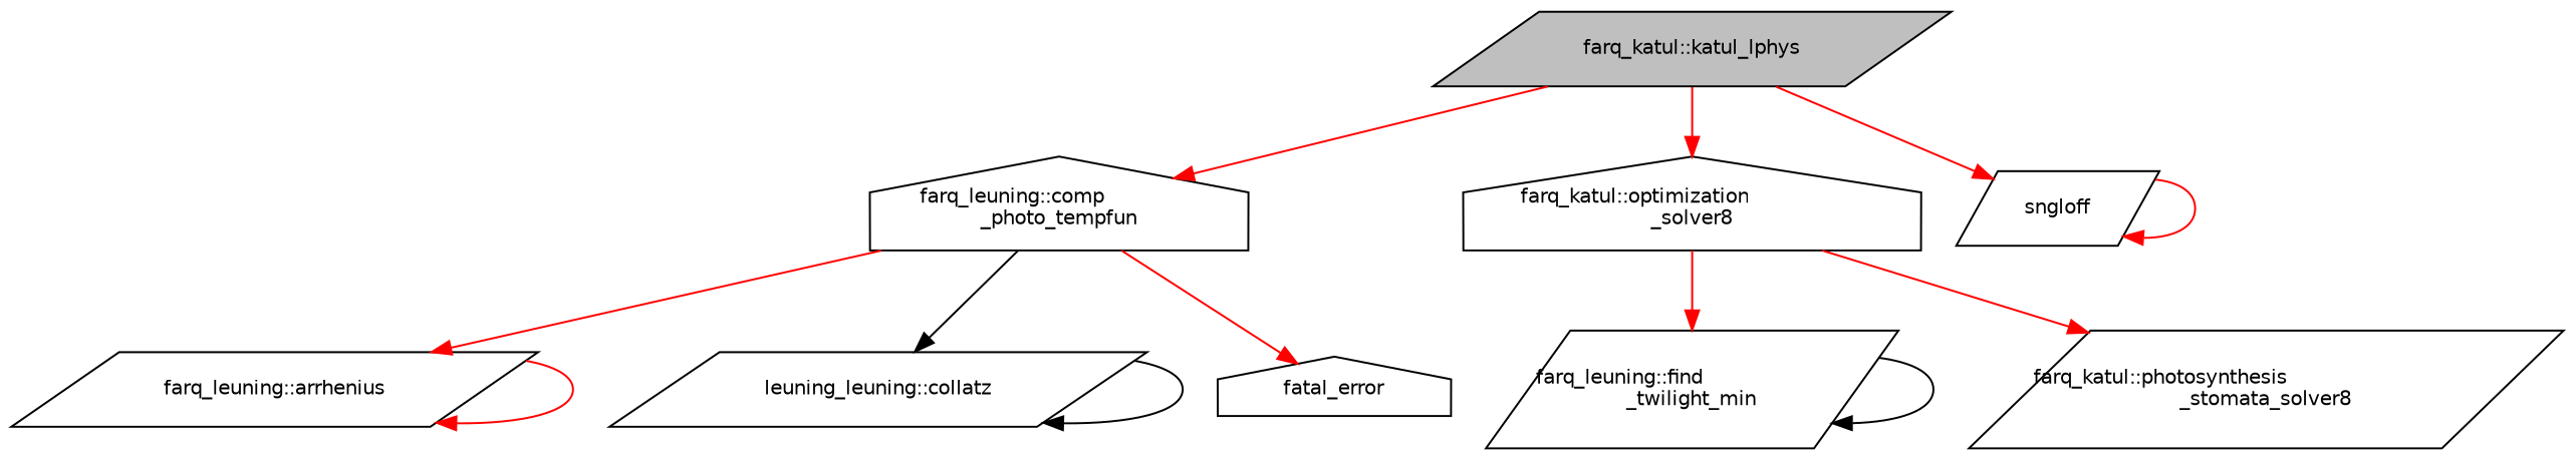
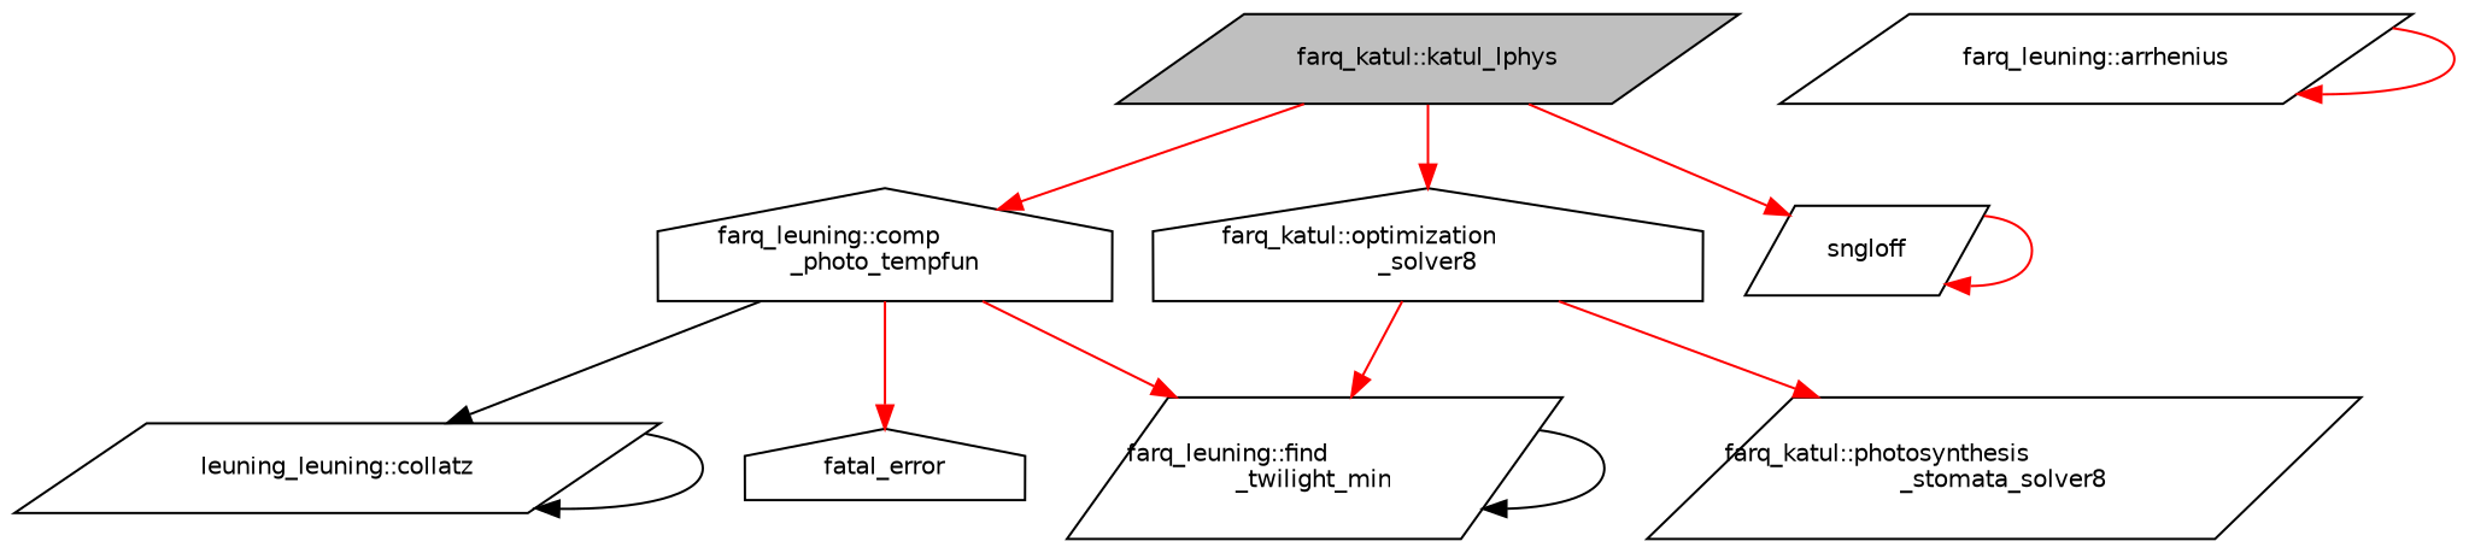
  digraph {
    rankdir=TB
    node [color=black fillcolor=white fontname=Helvetica fontsize=10 shape=parallelogram style=filled]
    edge [color=red fontname=Helvetica fontsize=10 labelfontname=Helvetica labelfontsize=10 style=solid]
    n1 [fillcolor=grey75 fontcolor=black height=0.2 label="farq_katul::katul_lphys" width=0.4]
    n2 [height=0.2 label="farq_leuning::comp\l_photo_tempfun" shape=house width=0.4]
    n3 [height=0.2 label="farq_katul::optimization\l_solver8" shape=house width=0.4]
    n4 [height=0.2 label=sngloff width=0.4]
    n5 [height=0.2 label="farq_leuning::arrhenius" width=0.4]
    n6 [height=0.2 label="leuning_leuning::collatz" width=0.4]
    n7 [height=0.2 label=fatal_error shape=house width=0.4]
    n8 [height=0.2 label="farq_leuning::find\l_twilight_min" width=0.4]
    n9 [height=0.2 label="farq_katul::photosynthesis\l_stomata_solver8" width=0.4]
    n1 -> n2
    n1 -> n3
    n1 -> n4
-   n2 -> n5
+   n2 -> n8
    n2 -> n6 [color=black]
    n2 -> n7
    n3 -> n8
    n3 -> n9
    n4 -> n4
    n5 -> n5
    n6 -> n6 [color=black]
    n8 -> n8 [color=black]
  }
